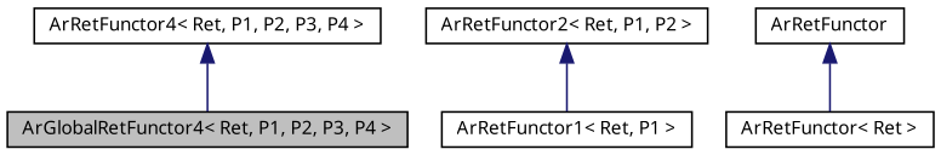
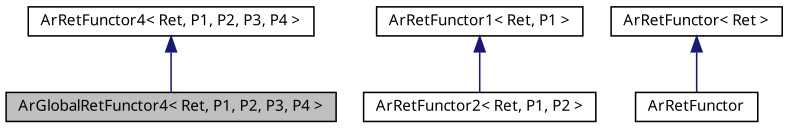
  digraph {
    fontname="Noto Sans"
    node [color=black fillcolor=white fontname="Noto Sans" fontsize=10 shape=record style=filled]
    edge [color=midnightblue dir=back fontname="Noto Sans" fontsize=10 labelfontname=FreeSans labelfontsize=10 style=solid]
    n1 [fillcolor=grey75 fontcolor=black height=0.2 label="ArGlobalRetFunctor4\< Ret, P1, P2, P3, P4 \>" width=0.4]
    n2 [height=0.2 label="ArRetFunctor4\< Ret, P1, P2, P3, P4 \>" width=0.4]
    n3 [height=0.2 label="ArRetFunctor2\< Ret, P1, P2 \>" width=0.4]
    n4 [height=0.2 label="ArRetFunctor1\< Ret, P1 \>" width=0.4]
    n5 [height=0.2 label="ArRetFunctor\< Ret \>" width=0.4]
    n6 [height=0.2 label=ArRetFunctor width=0.4]
    n2 -> n1
-   n3 -> n4
-   n6 -> n5
+   n4 -> n3
+   n5 -> n6
  }
